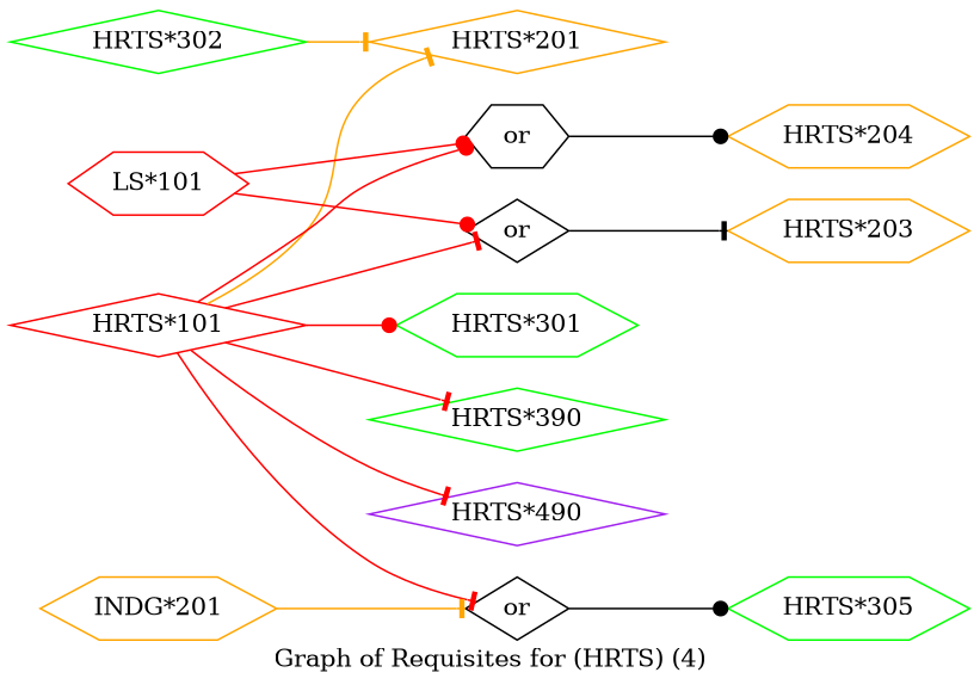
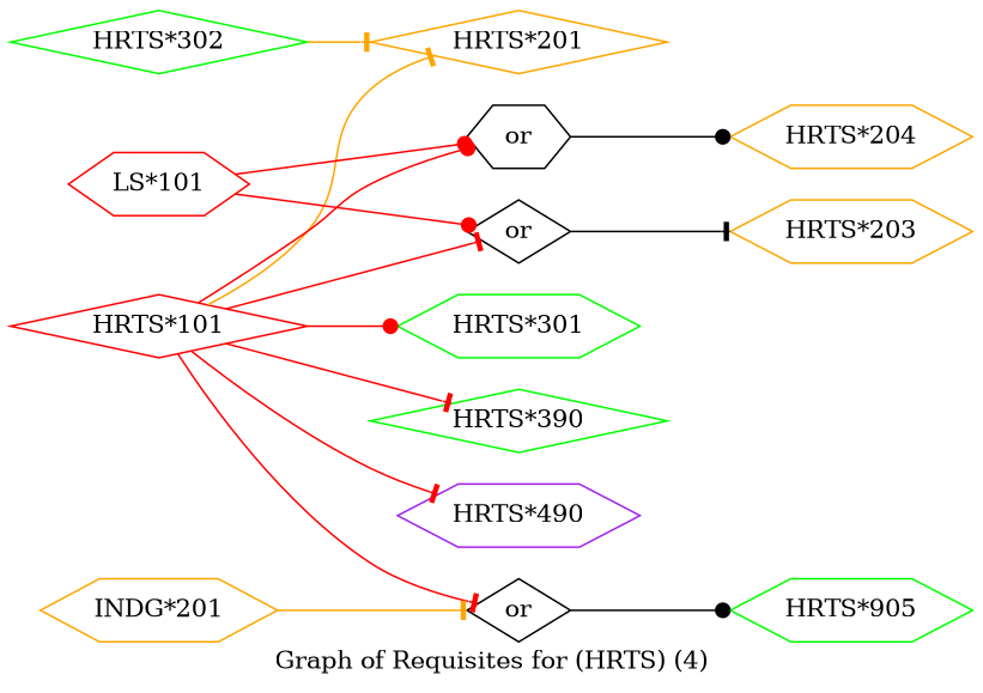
  strict digraph {
    label="Graph of Requisites for (HRTS) (4)"
    rankdir=LR
    node [color=orange shape=diamond]
    edge [arrowhead=tee color=red]
    "HRTS*101" [color=red height=0.5 width=1.2778]
    "HRTS*201" [height=0.5 width=1.2778]
    n3 [height=0.5 label=or width=0.81703 color=""]
    n4 [height=0.5 label=or shape=hexagon width=0.81703 color=""]
    "HRTS*301" [color=green height=0.5 shape=hexagon width=1.2778]
    n6 [height=0.5 label=or width=0.81703 color=""]
    "HRTS*390" [color=green height=0.5 width=1.2778]
-   "HRTS*490" [color=purple height=0.5 width=1.2778]
+   "HRTS*490" [color=purple height=0.5 shape=hexagon width=1.2778]
    "HRTS*203" [height=0.5 shape=hexagon width=1.2778]
    "HRTS*204" [height=0.5 shape=hexagon width=1.2778]
-   "HRTS*305" [color=green height=0.5 shape=hexagon width=1.2778]
+   "HRTS*305" [color=green height=0.5 shape=hexagon width=1.2778 label="HRTS*905"]
    "HRTS*302" [color=green height=0.5 width=1.2778]
    "LS*101" [color=red height=0.5 shape=hexagon width=1.2457]
    "INDG*201" [height=0.5 shape=hexagon width=1.6249]
    "HRTS*101" -> "HRTS*201" [color=orange]
    "HRTS*101" -> n3
    "HRTS*101" -> n4 [arrowhead=dot]
    "HRTS*101" -> "HRTS*301" [arrowhead=dot]
    "HRTS*101" -> n6
    "HRTS*101" -> "HRTS*390"
    "HRTS*101" -> "HRTS*490"
    n3 -> "HRTS*203" [color=""]
    n4 -> "HRTS*204" [arrowhead=dot color=""]
    n6 -> "HRTS*305" [arrowhead=dot color=""]
    "HRTS*302" -> "HRTS*201" [color=orange]
    "LS*101" -> n3 [arrowhead=dot]
    "LS*101" -> n4 [arrowhead=dot]
    "INDG*201" -> n6 [color=orange]
  }
